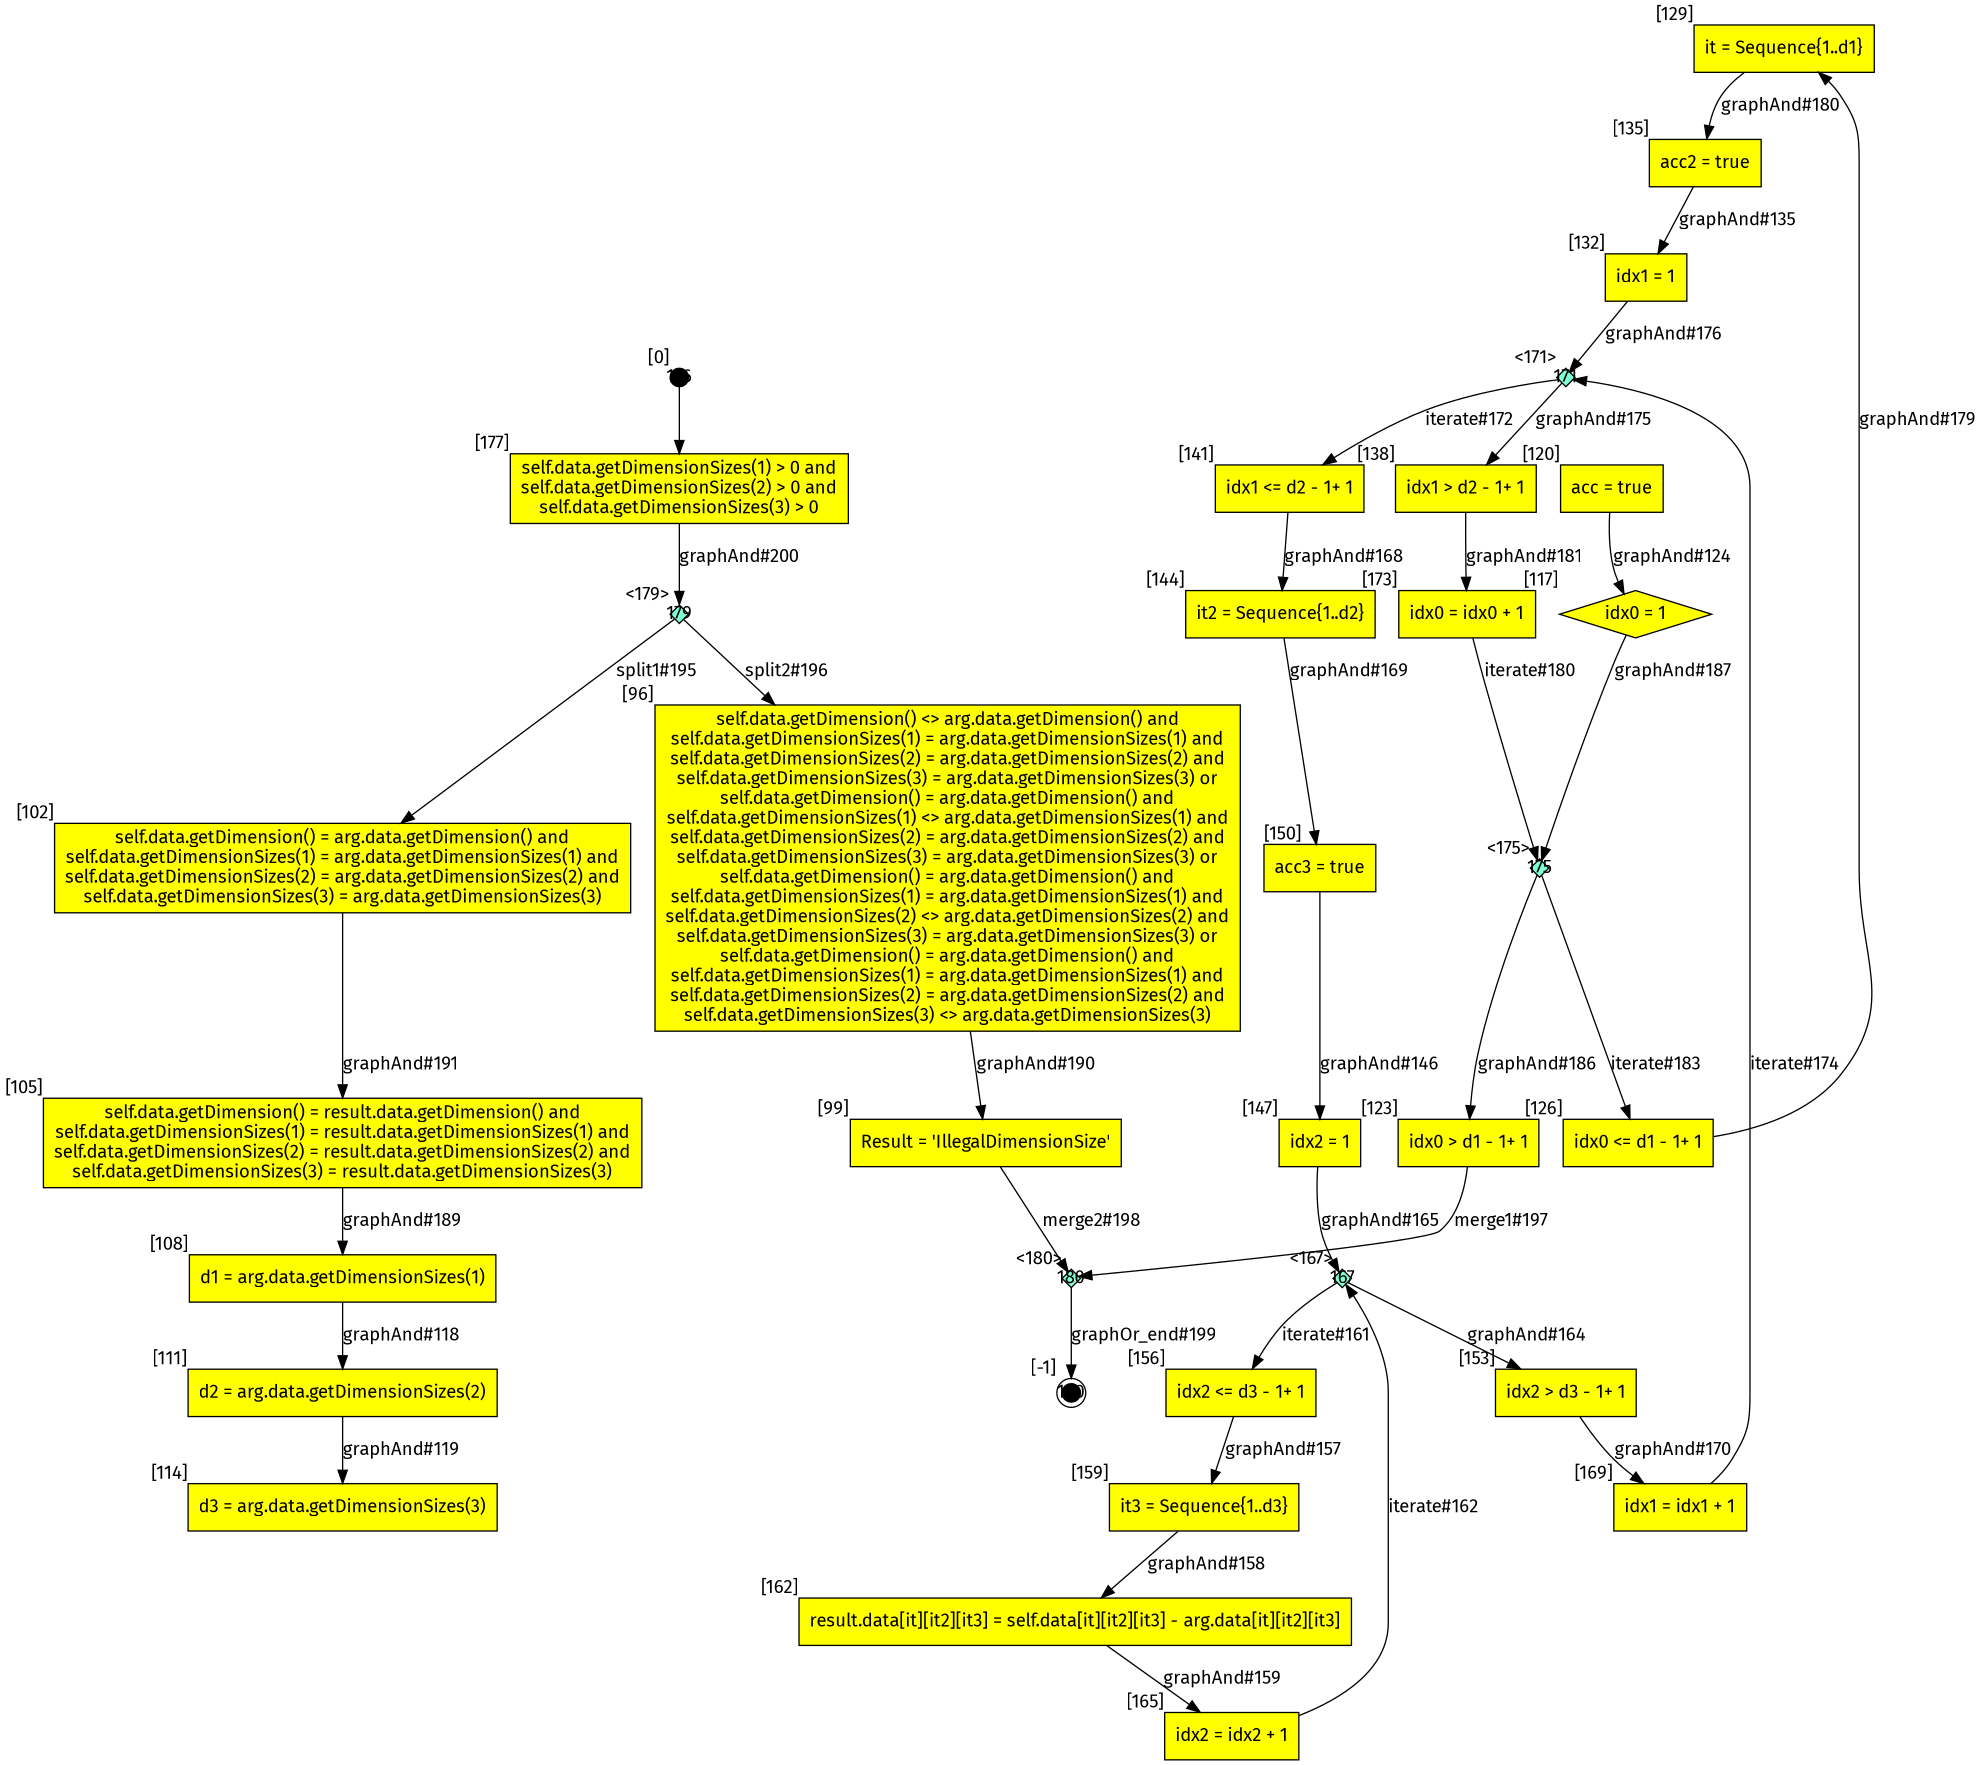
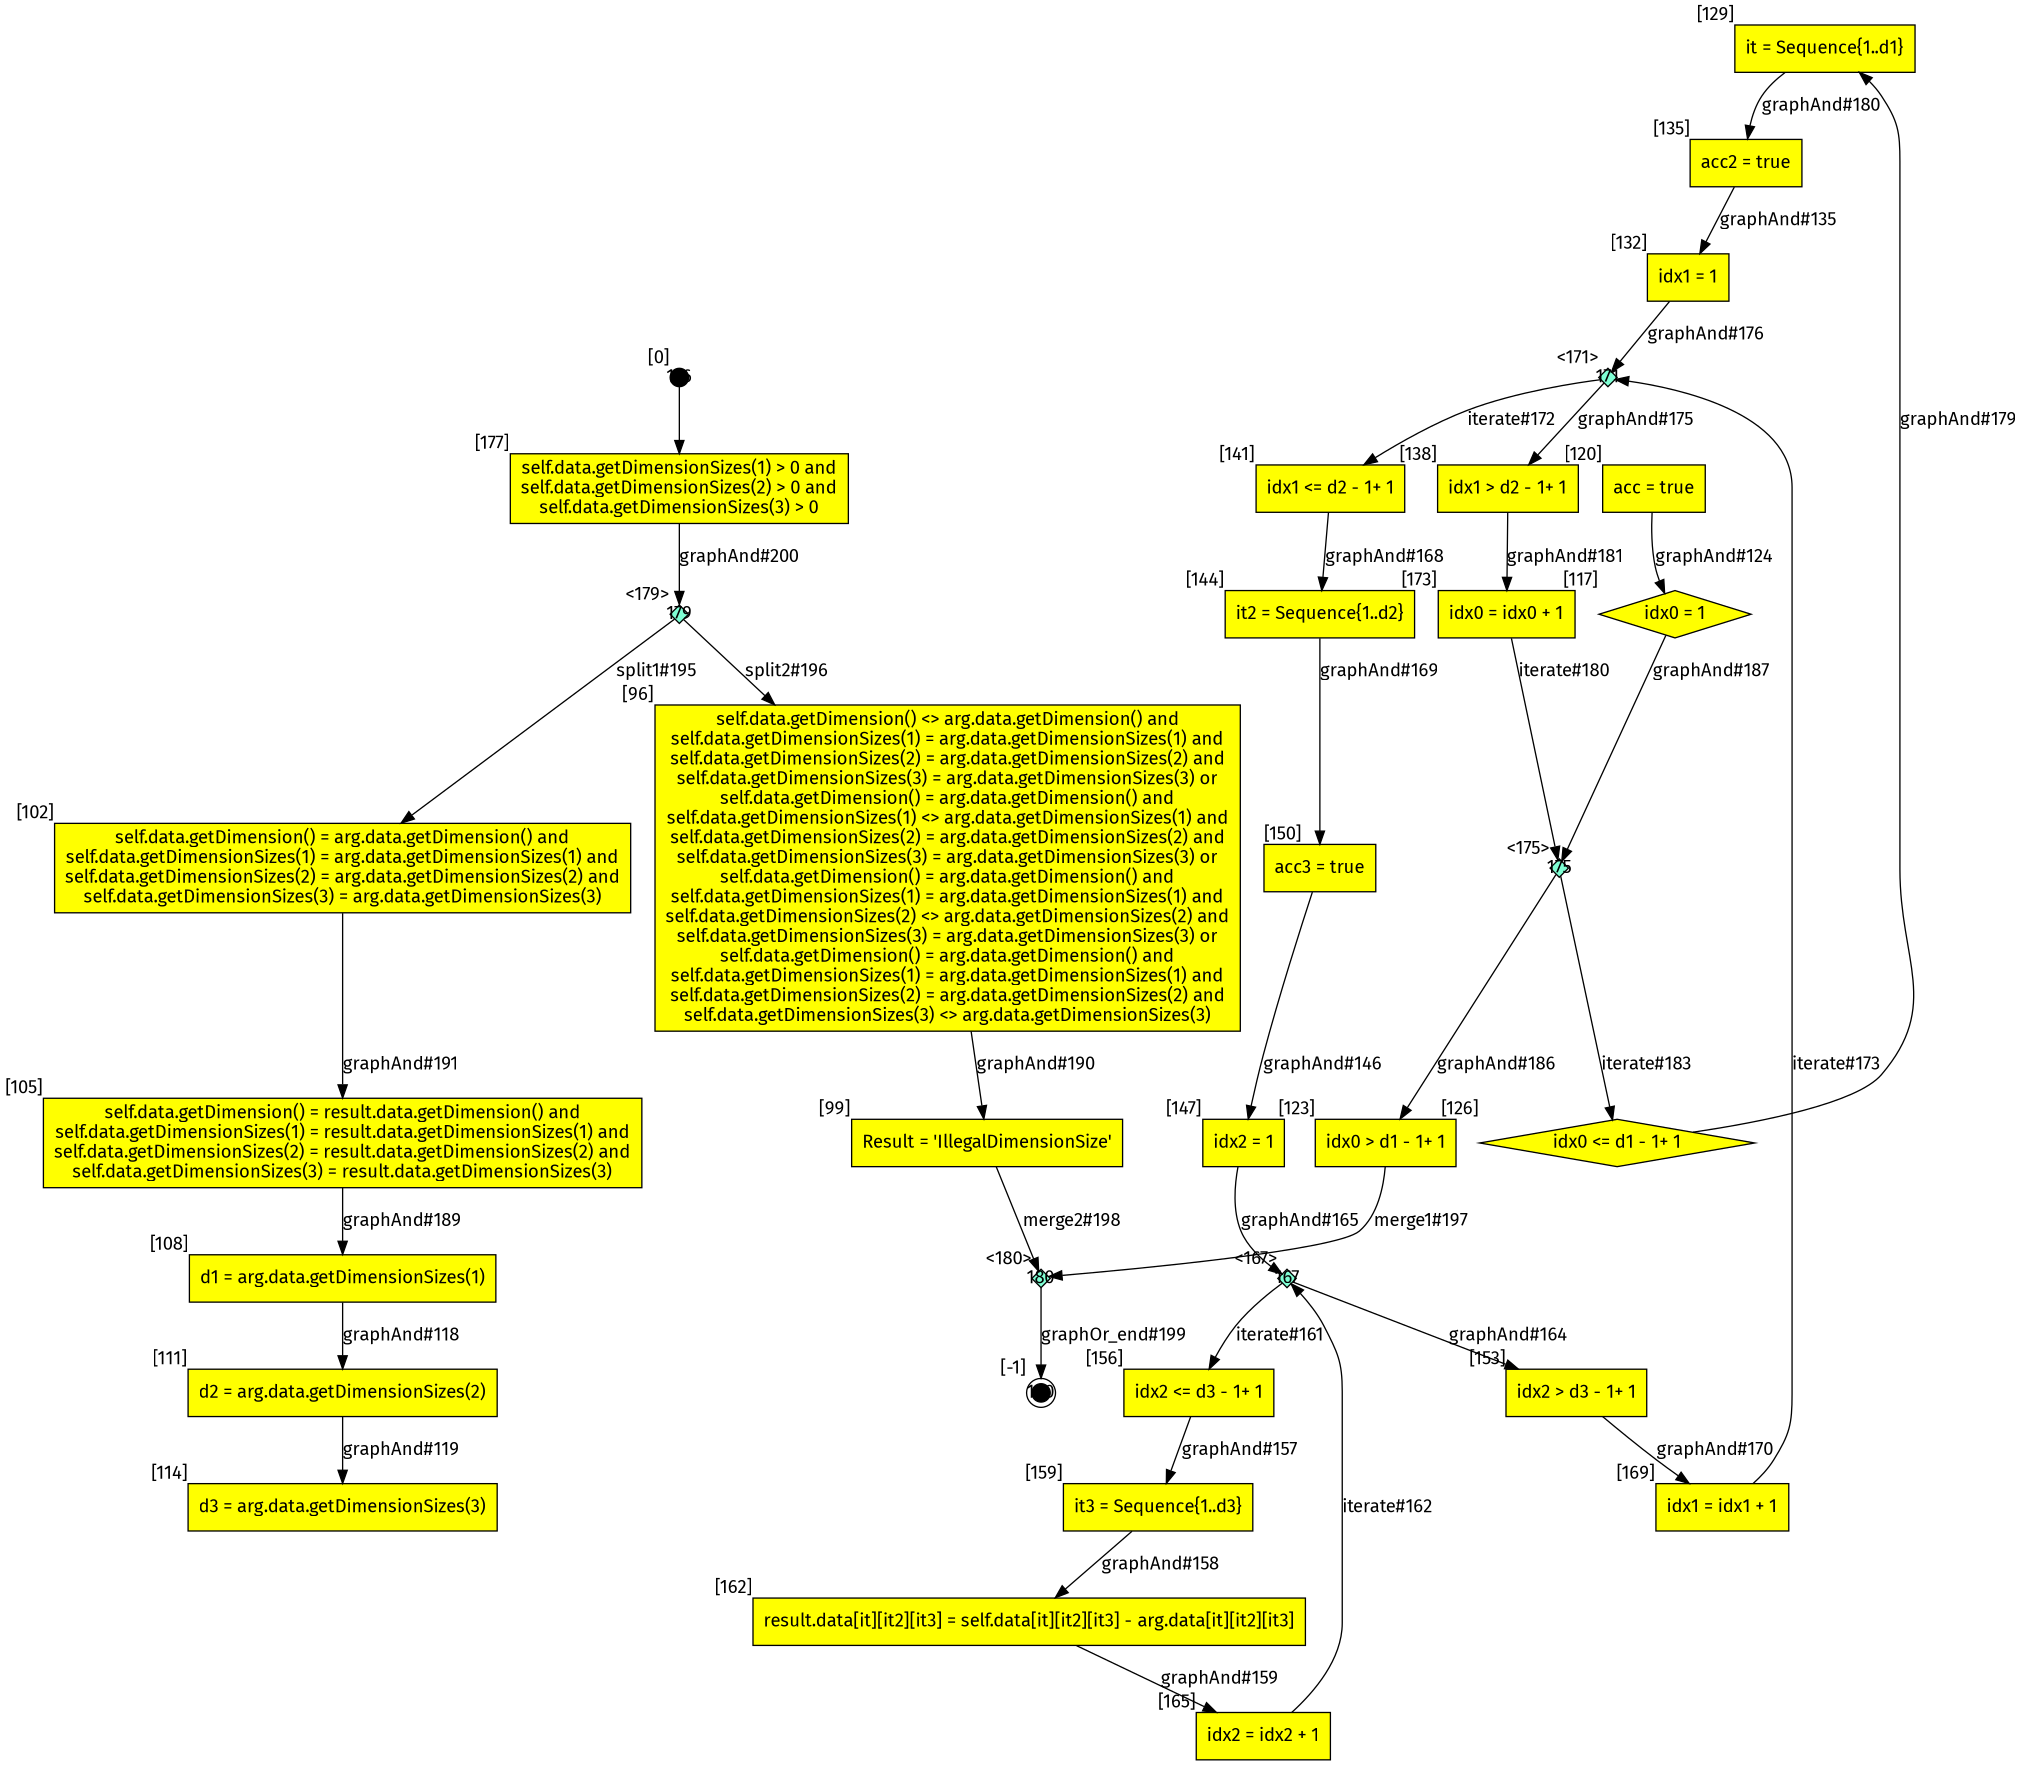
  digraph {
    fontname="Fira Sans"
    node [fillcolor=yellow fontname="Fira Sans" shape=box style=filled]
    edge [fontname="Fira Sans"]
    n1 [label="it = Sequence{1..d1}" xlabel="[129]"]
    n2 [label="acc2 = true" xlabel="[135]"]
    n3 [label="idx1 = 1" xlabel="[132]"]
    171 [fillcolor=aquamarine fixedsize=true height=.2 shape=diamond width=.2 xlabel="<171>"]
    n5 [label="idx1 > d2 - 1+ 1" xlabel="[138]"]
    n6 [label="idx1 <= d2 - 1+ 1" xlabel="[141]"]
    n7 [label="idx0 = idx0 + 1" xlabel="[173]"]
    175 [fillcolor=aquamarine fixedsize=true height=.2 shape=diamond width=.2 xlabel="<175>"]
    n9 [label="it2 = Sequence{1..d2}" xlabel="[144]"]
    n10 [label="acc3 = true" xlabel="[150]"]
    n11 [label="idx2 = 1" xlabel="[147]"]
    167 [fillcolor=aquamarine fixedsize=true height=.2 shape=diamond width=.2 xlabel="<167>"]
    n13 [label="idx2 > d3 - 1+ 1" xlabel="[153]"]
    n14 [label="idx2 <= d3 - 1+ 1" xlabel="[156]"]
    n15 [label="idx1 = idx1 + 1" xlabel="[169]"]
    n16 [label="it3 = Sequence{1..d3}" xlabel="[159]"]
    n17 [label="result.data[it][it2][it3] = self.data[it][it2][it3] - arg.data[it][it2][it3]" xlabel="[162]"]
    n18 [label="idx2 = idx2 + 1" xlabel="[165]"]
    n19 [label="self.data.getDimension() <> arg.data.getDimension() and\nself.data.getDimensionSizes(1) = arg.data.getDimensionSizes(1) and\nself.data.getDimensionSizes(2) = arg.data.getDimensionSizes(2) and\nself.data.getDimensionSizes(3) = arg.data.getDimensionSizes(3) or\nself.data.getDimension() = arg.data.getDimension() and\nself.data.getDimensionSizes(1) <> arg.data.getDimensionSizes(1) and\nself.data.getDimensionSizes(2) = arg.data.getDimensionSizes(2) and\nself.data.getDimensionSizes(3) = arg.data.getDimensionSizes(3) or\nself.data.getDimension() = arg.data.getDimension() and\nself.data.getDimensionSizes(1) = arg.data.getDimensionSizes(1) and\nself.data.getDimensionSizes(2) <> arg.data.getDimensionSizes(2) and\nself.data.getDimensionSizes(3) = arg.data.getDimensionSizes(3) or\nself.data.getDimension() = arg.data.getDimension() and\nself.data.getDimensionSizes(1) = arg.data.getDimensionSizes(1) and\nself.data.getDimensionSizes(2) = arg.data.getDimensionSizes(2) and\nself.data.getDimensionSizes(3) <> arg.data.getDimensionSizes(3)\n" xlabel="[96]"]
    n20 [label="Result = 'IllegalDimensionSize'" xlabel="[99]"]
    180 [fillcolor=aquamarine fixedsize=true height=.2 shape=diamond width=.2 xlabel="<180>"]
    100 [fillcolor=black fixedsize=true height=.2 shape=doublecircle width=.2 xlabel="[-1]"]
    n23 [label="self.data.getDimension() = arg.data.getDimension() and\nself.data.getDimensionSizes(1) = arg.data.getDimensionSizes(1) and\nself.data.getDimensionSizes(2) = arg.data.getDimensionSizes(2) and\nself.data.getDimensionSizes(3) = arg.data.getDimensionSizes(3)\n" xlabel="[102]"]
    n24 [label="self.data.getDimension() = result.data.getDimension() and\nself.data.getDimensionSizes(1) = result.data.getDimensionSizes(1) and\nself.data.getDimensionSizes(2) = result.data.getDimensionSizes(2) and\nself.data.getDimensionSizes(3) = result.data.getDimensionSizes(3)\n" xlabel="[105]"]
    n25 [label="d1 = arg.data.getDimensionSizes(1)" xlabel="[108]"]
    n26 [label="d2 = arg.data.getDimensionSizes(2)" xlabel="[111]"]
    n27 [label="d3 = arg.data.getDimensionSizes(3)" xlabel="[114]"]
    n28 [label="idx0 > d1 - 1+ 1" xlabel="[123]"]
-   n29 [label="idx0 <= d1 - 1+ 1" xlabel="[126]"]
+   n29 [label="idx0 <= d1 - 1+ 1" shape=diamond xlabel="[126]"]
    176 [fillcolor=black fixedsize=true height=.2 shape=circle width=.2 xlabel="[0]"]
    n31 [label="self.data.getDimensionSizes(1) > 0 and\nself.data.getDimensionSizes(2) > 0 and\nself.data.getDimensionSizes(3) > 0\n" xlabel="[177]"]
    179 [fillcolor=aquamarine fixedsize=true height=.2 shape=diamond width=.2 xlabel="<179>"]
    n33 [label="acc = true" xlabel="[120]"]
    n34 [label="idx0 = 1" shape=diamond xlabel="[117]"]
    n1 -> n2 [label="graphAnd#180"]
    n2 -> n3 [label="graphAnd#135"]
    n3 -> 171 [label="graphAnd#176"]
    171 -> n5 [label="graphAnd#175"]
    171 -> n6 [label="iterate#172"]
    n5 -> n7 [label="graphAnd#181"]
    n6 -> n9 [label="graphAnd#168"]
    n7 -> 175 [label="iterate#180"]
    175 -> n28 [label="graphAnd#186"]
    175 -> n29 [label="iterate#183"]
    n9 -> n10 [label="graphAnd#169"]
    n10 -> n11 [label="graphAnd#146"]
    n11 -> 167 [label="graphAnd#165"]
    167 -> n13 [label="graphAnd#164"]
    167 -> n14 [label="iterate#161"]
    n13 -> n15 [label="graphAnd#170"]
    n14 -> n16 [label="graphAnd#157"]
-   n15 -> 171 [label="iterate#174"]
+   n15 -> 171 [label="iterate#173"]
    n16 -> n17 [label="graphAnd#158"]
    n17 -> n18 [label="graphAnd#159"]
    n18 -> 167 [label="iterate#162"]
    n19 -> n20 [label="graphAnd#190"]
    n20 -> 180 [label="merge2#198"]
    180 -> 100 [label="graphOr_end#199"]
    n23 -> n24 [label="graphAnd#191"]
    n24 -> n25 [label="graphAnd#189"]
    n25 -> n26 [label="graphAnd#118"]
    n26 -> n27 [label="graphAnd#119"]
    n28 -> 180 [label="merge1#197"]
    n29 -> n1 [label="graphAnd#179"]
    176 -> n31
    n31 -> 179 [label="graphAnd#200"]
    179 -> n19 [label="split2#196"]
    179 -> n23 [label="split1#195"]
    n33 -> n34 [label="graphAnd#124"]
    n34 -> 175 [label="graphAnd#187"]
  }
